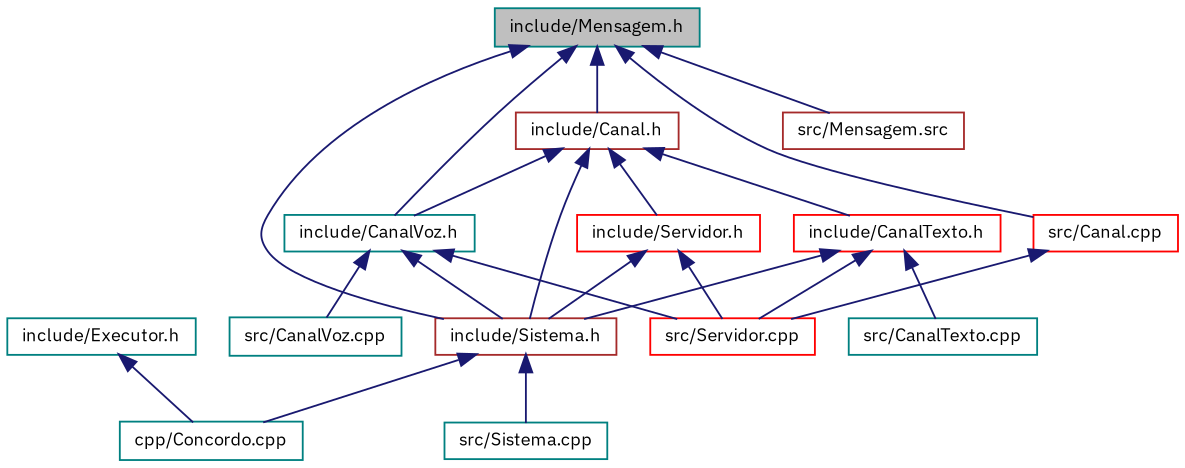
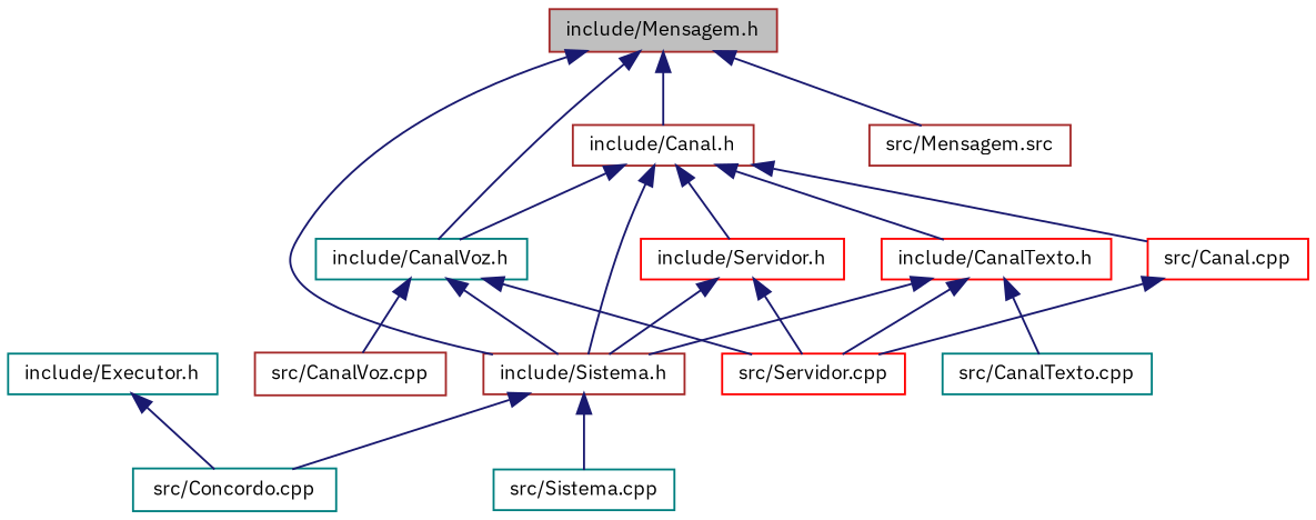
  digraph {
    fontname="IBM Plex Sans"
    node [color=brown fillcolor=white fontname="IBM Plex Sans" fontsize=10 shape=record style=filled]
    edge [color=midnightblue dir=back fontname="IBM Plex Sans" fontsize=10 labelfontname=Helvetica labelfontsize=10 style=solid]
-   n1 [color=teal fillcolor=grey75 fontcolor=black height=0.2 label="include/Mensagem.h" width=0.4]
+   n1 [fillcolor=grey75 fontcolor=black height=0.2 label="include/Mensagem.h" width=0.4]
    n2 [height=0.2 label="include/Canal.h" width=0.4]
    n3 [height=0.2 label="include/Sistema.h" width=0.4]
    n4 [color=teal height=0.2 label="include/CanalVoz.h" width=0.4]
    n5 [height=0.2 label="src/Mensagem.src" width=0.4]
    n6 [color=red height=0.2 label="include/CanalTexto.h" width=0.4]
    n7 [color=red height=0.2 label="include/Servidor.h" width=0.4]
    n8 [color=red height=0.2 label="src/Canal.cpp" width=0.4]
    n9 [color=red height=0.2 label="src/Servidor.cpp" width=0.4]
    n10 [color=teal height=0.2 label="src/CanalTexto.cpp" width=0.4]
-   n11 [color=teal height=0.2 label="cpp/Concordo.cpp" width=0.4]
+   n11 [color=teal height=0.2 label="src/Concordo.cpp" width=0.4]
    n12 [color=teal height=0.2 label="src/Sistema.cpp" width=0.4]
-   n13 [color=teal height=0.2 label="src/CanalVoz.cpp" width=0.4]
+   n13 [height=0.2 label="src/CanalVoz.cpp" width=0.4]
    n14 [color=teal height=0.2 label="include/Executor.h" width=0.4]
    n1 -> n2
    n1 -> n3
    n1 -> n4
    n1 -> n5
    n2 -> n3
    n2 -> n4
    n2 -> n6
    n2 -> n7
-   n1 -> n8
+   n2 -> n8
    n3 -> n11
    n3 -> n12
    n4 -> n3
    n4 -> n9
    n4 -> n13
    n6 -> n3
    n6 -> n9
    n6 -> n10
    n7 -> n3
    n7 -> n9
    n8 -> n9
    n14 -> n11
  }
